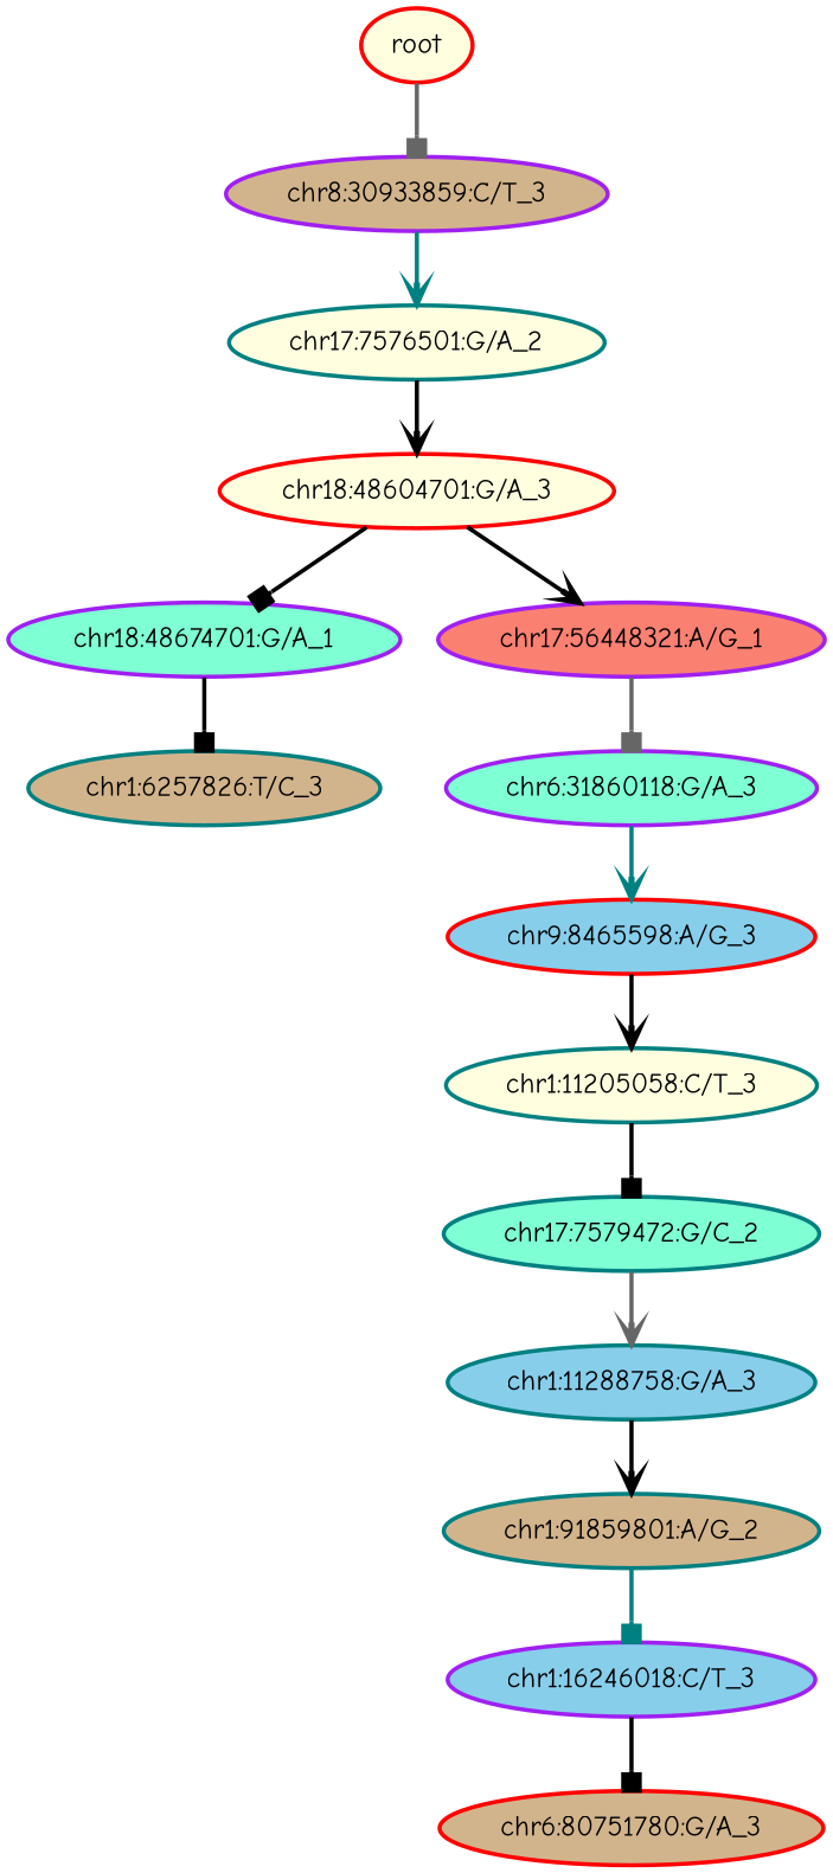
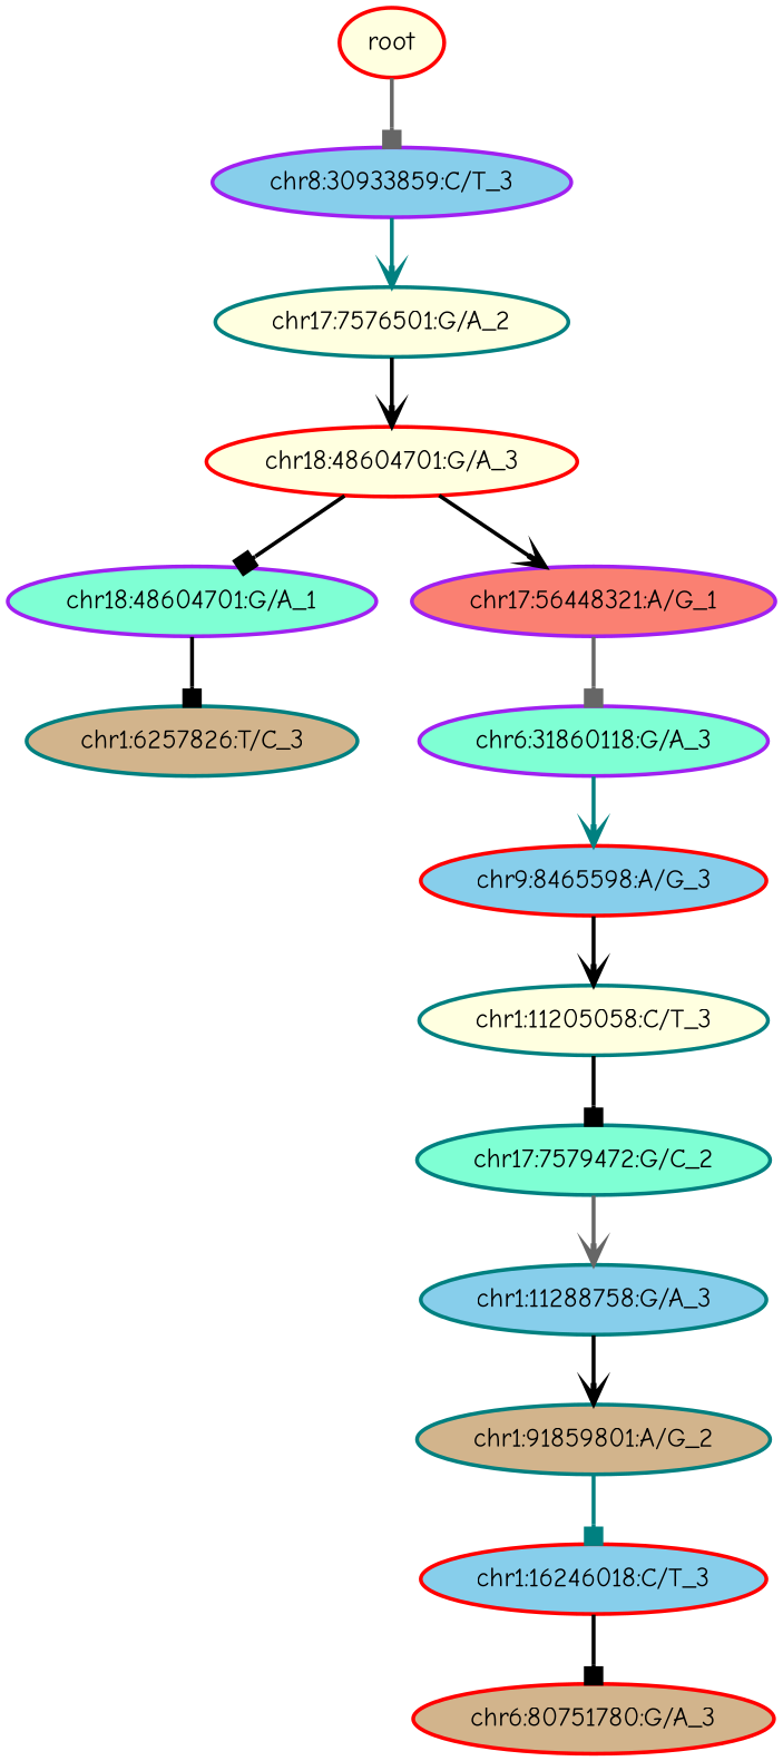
  digraph {
    fontname="Comic Neue"
    rankdir=TB
    node [color=teal fillcolor=lightyellow fontname="Comic Neue" style="bold,filled"]
    edge [arrowhead=box color=black fontname="Comic Neue" style=bold]
    n1 [color=red label=root]
-   n2 [color=purple fillcolor=tan label="chr8:30933859:C/T_3"]
+   n2 [color=purple fillcolor=skyblue label="chr8:30933859:C/T_3"]
    n3 [label="chr17:7576501:G/A_2"]
    n4 [color=red label="chr18:48604701:G/A_3"]
-   n5 [color=purple fillcolor=aquamarine label="chr18:48674701:G/A_1"]
+   n5 [color=purple fillcolor=aquamarine label="chr18:48604701:G/A_1"]
    n6 [color=purple fillcolor=salmon label="chr17:56448321:A/G_1"]
    n7 [fillcolor=tan label="chr1:6257826:T/C_3"]
    n8 [color=purple fillcolor=aquamarine label="chr6:31860118:G/A_3"]
    n9 [color=red fillcolor=skyblue label="chr9:8465598:A/G_3"]
    n10 [label="chr1:11205058:C/T_3"]
    n11 [fillcolor=aquamarine label="chr17:7579472:G/C_2"]
    n12 [fillcolor=skyblue label="chr1:11288758:G/A_3"]
    n13 [fillcolor=tan label="chr1:91859801:A/G_2"]
-   n14 [color=purple fillcolor=skyblue label="chr1:16246018:C/T_3"]
+   n14 [color=red fillcolor=skyblue label="chr1:16246018:C/T_3"]
    n15 [color=red fillcolor=tan label="chr6:80751780:G/A_3"]
    n1 -> n2 [color=gray40]
    n2 -> n3 [arrowhead=vee color=teal]
    n3 -> n4 [arrowhead=vee]
    n4 -> n5
    n4 -> n6 [arrowhead=vee]
    n5 -> n7
    n6 -> n8 [color=gray40]
    n8 -> n9 [arrowhead=vee color=teal]
    n9 -> n10 [arrowhead=vee]
    n10 -> n11
    n11 -> n12 [arrowhead=vee color=gray40]
    n12 -> n13 [arrowhead=vee]
    n13 -> n14 [color=teal]
    n14 -> n15
  }
